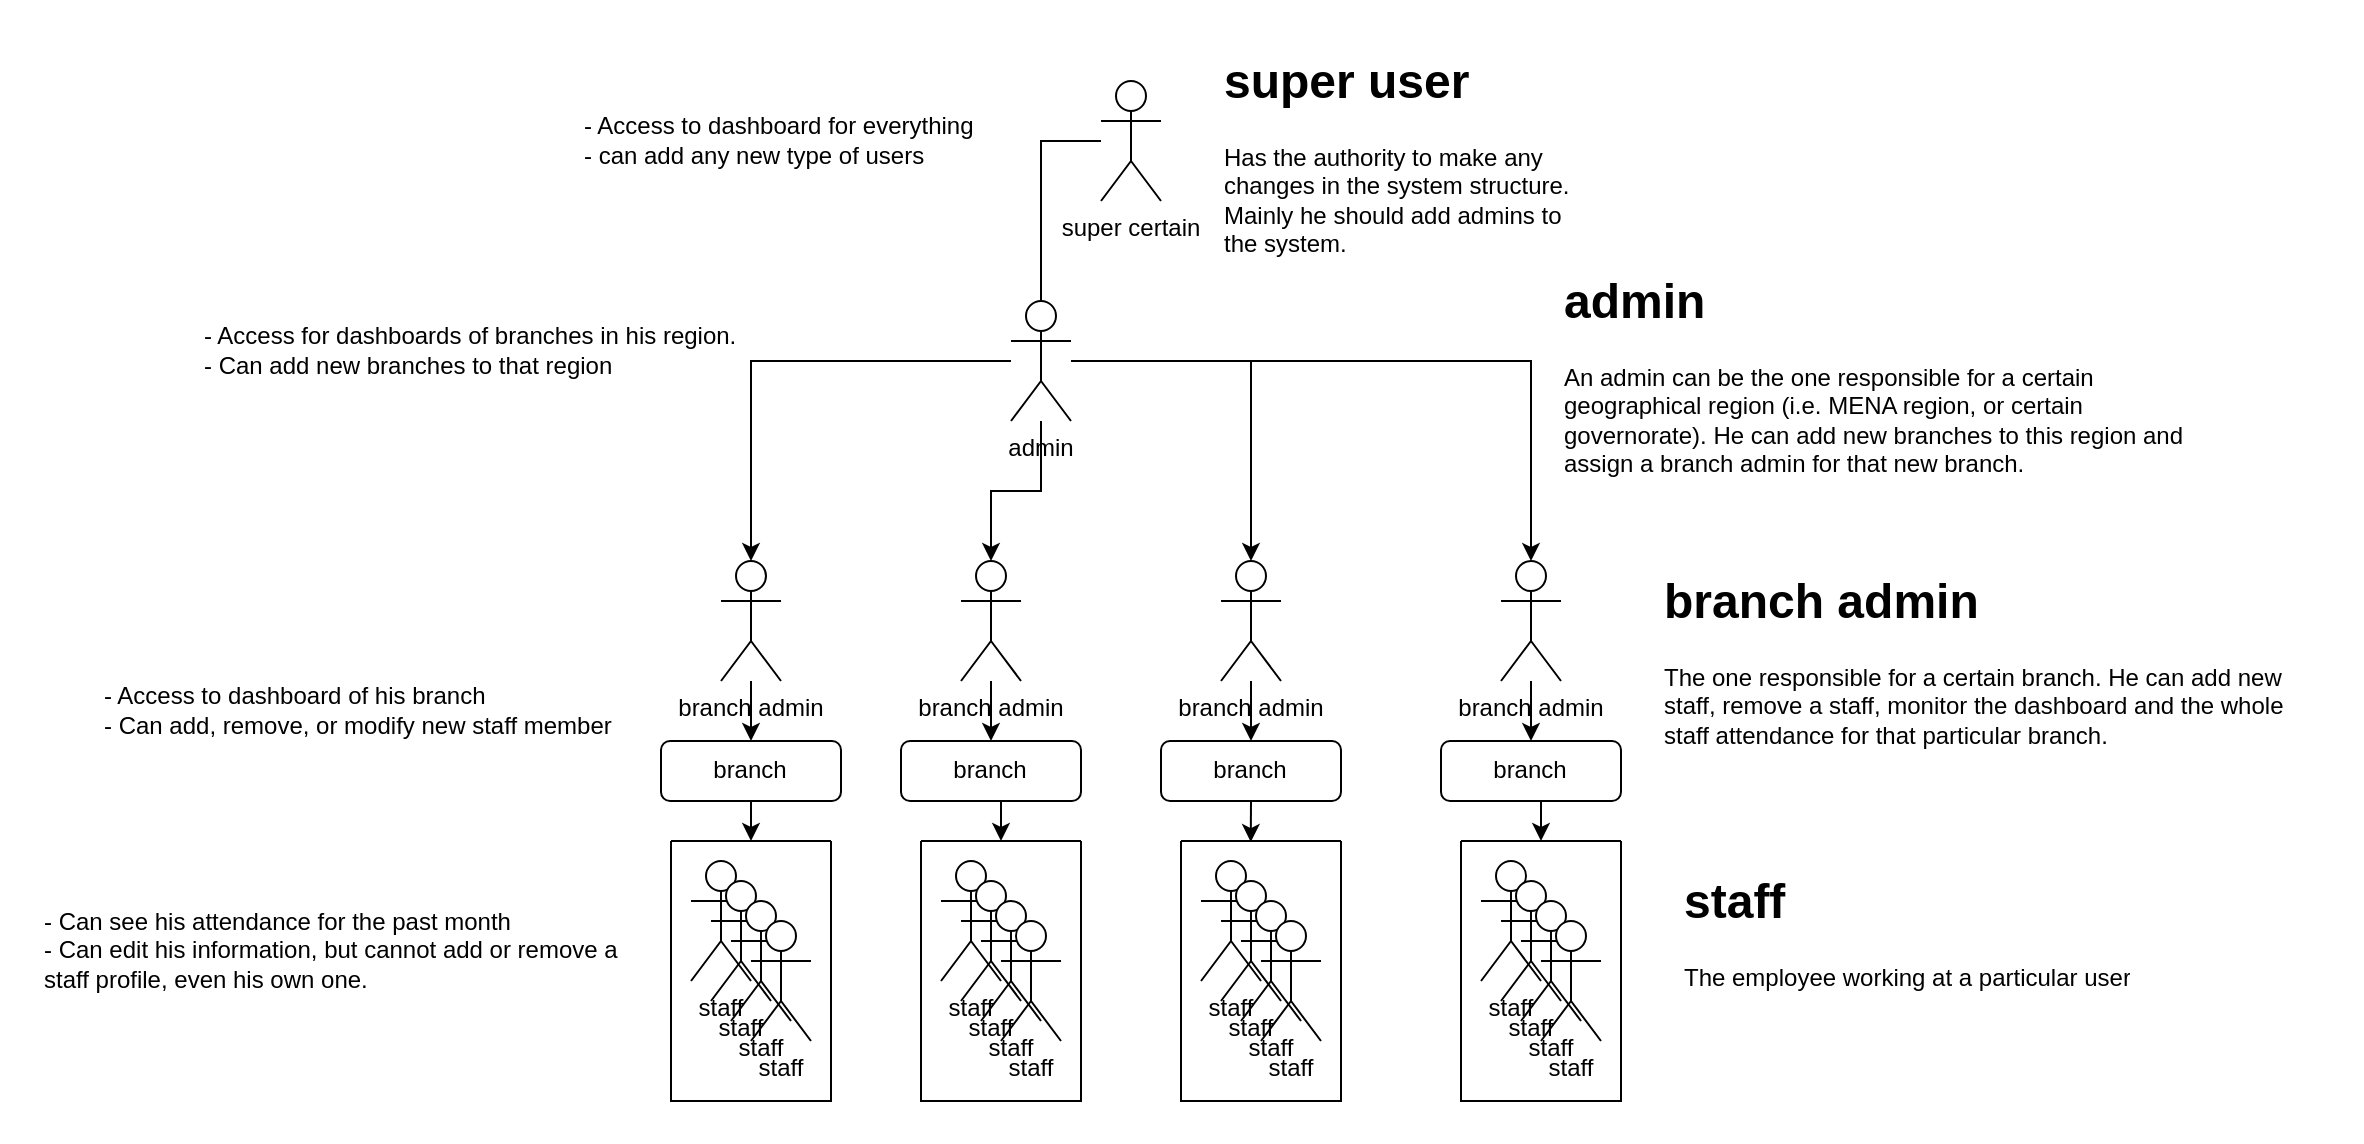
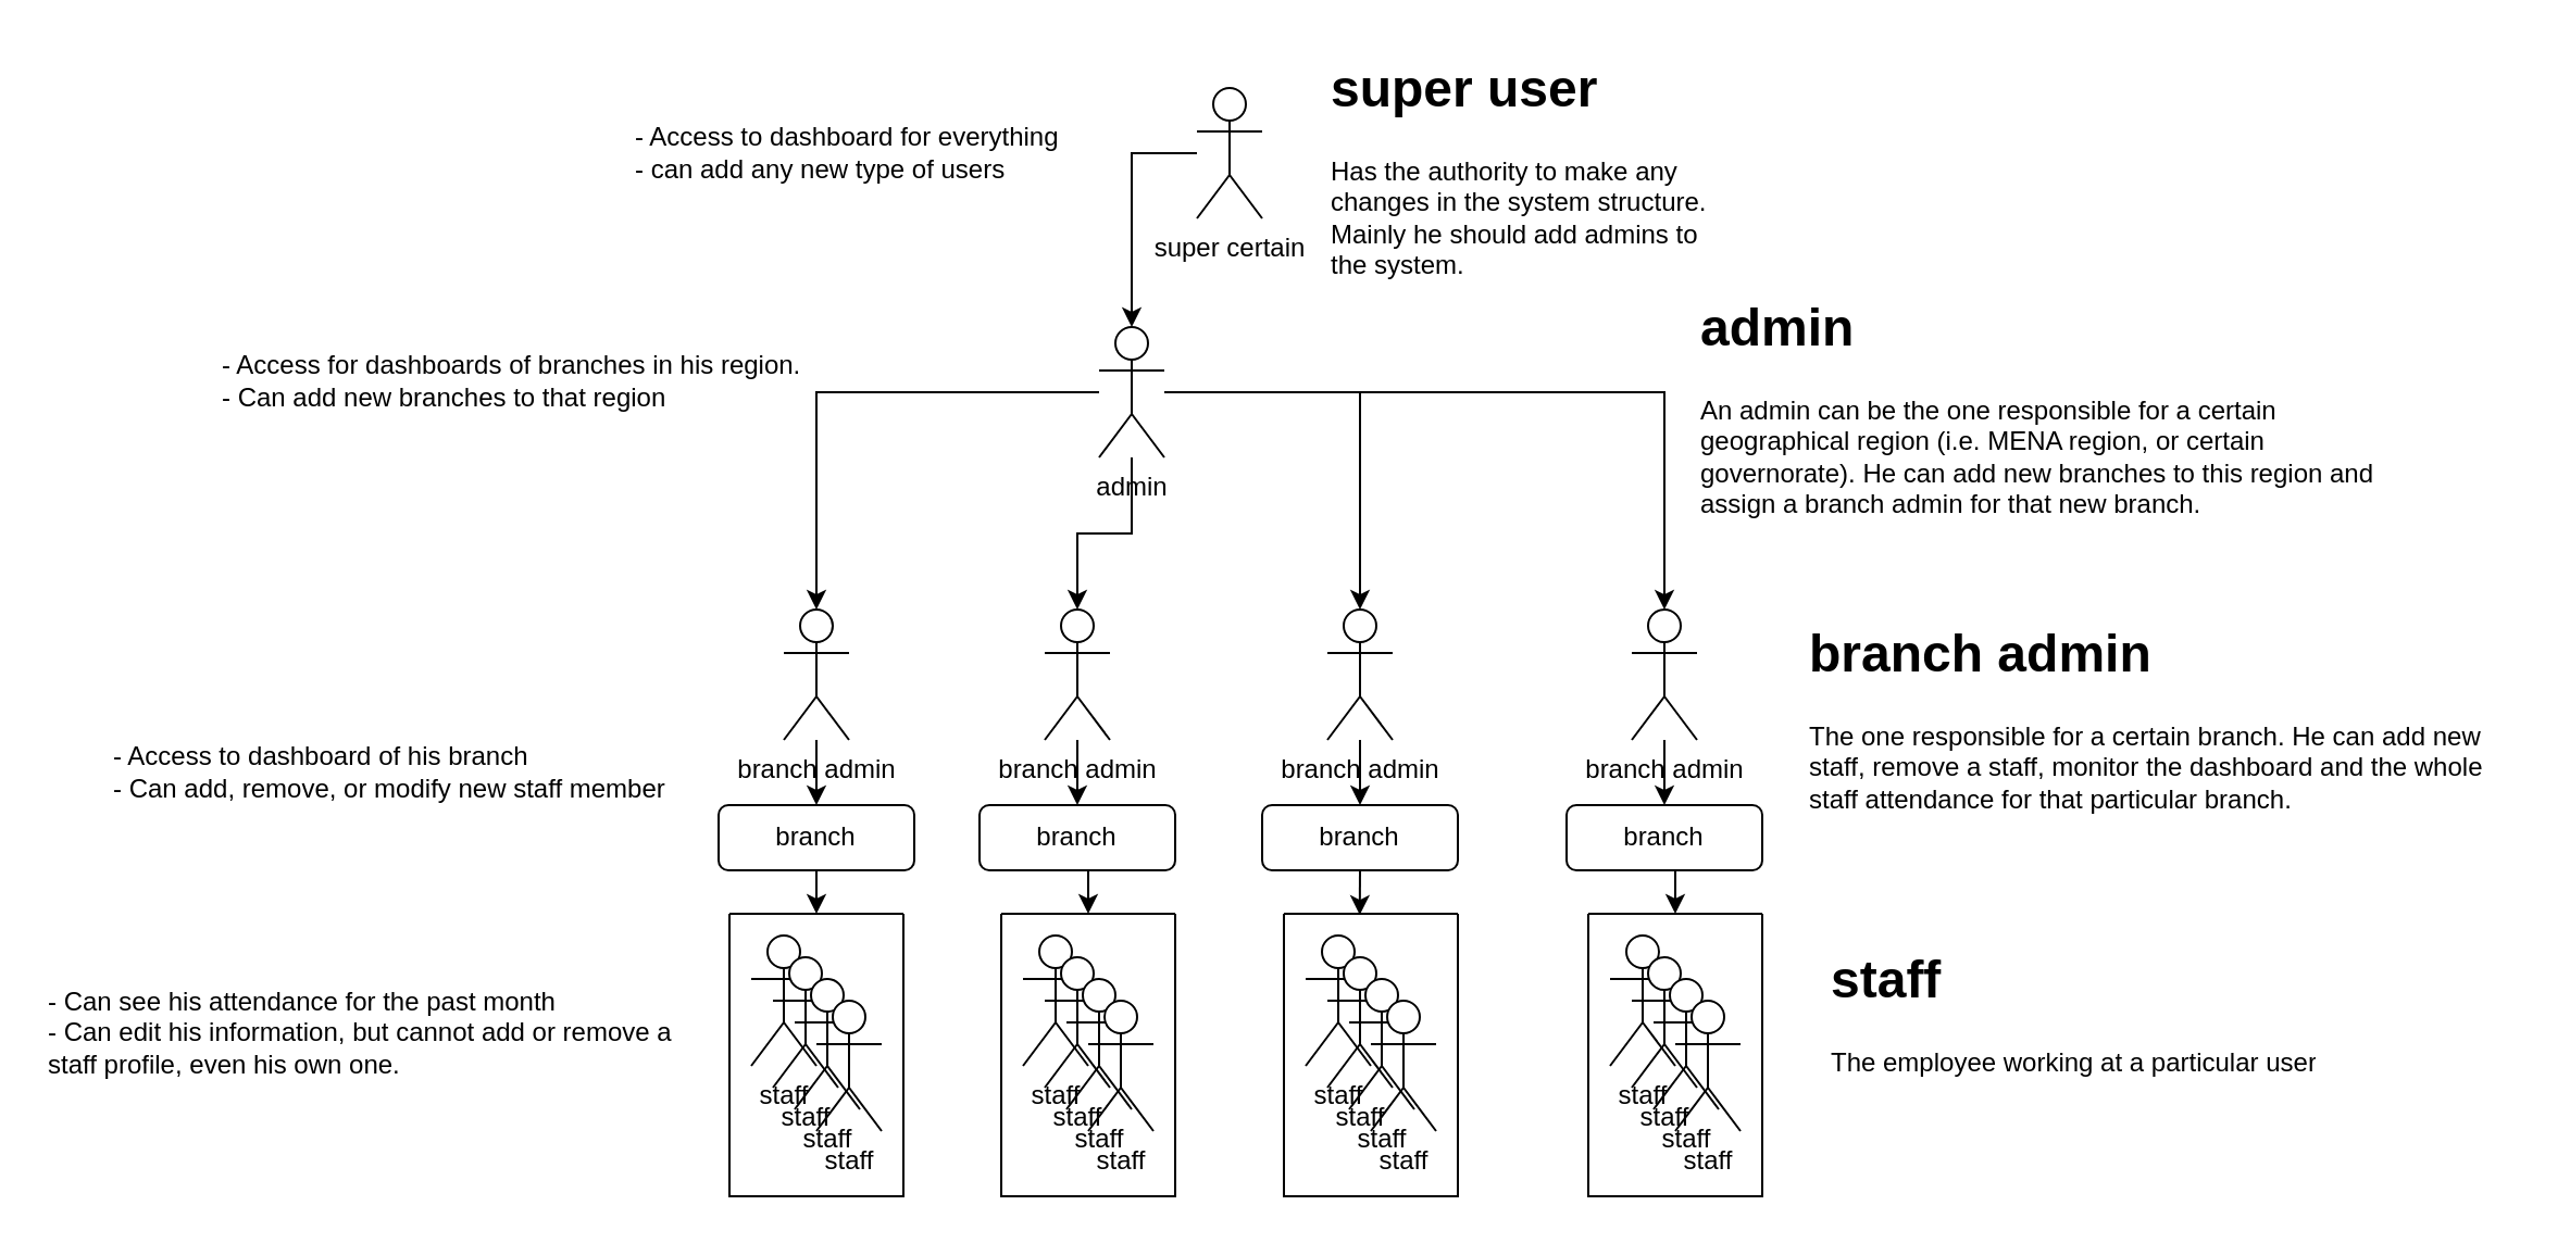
  <mxCell id="0" />
  <mxCell id="1" parent="0" />
  <mxCell id="2" style="edgeStyle=orthogonalEdgeStyle;rounded=0;orthogonalLoop=1;jettySize=auto;html=1;exitX=0.5;exitY=1;exitDx=0;exitDy=0;entryX=0.5;entryY=0;entryDx=0;entryDy=0;" edge="1" parent="1" source="3" target="22"><mxGeometry relative="1" as="geometry" /></mxCell>
  <mxCell id="3" value="branch" style="rounded=1;whiteSpace=wrap;html=1;" vertex="1" parent="1"><mxGeometry x="330" y="370" width="90" height="30" as="geometry" /></mxCell>
  <mxCell id="4" style="edgeStyle=orthogonalEdgeStyle;rounded=0;orthogonalLoop=1;jettySize=auto;html=1;exitX=0.5;exitY=1;exitDx=0;exitDy=0;entryX=0.5;entryY=0;entryDx=0;entryDy=0;" edge="1" parent="1" source="5" target="28"><mxGeometry relative="1" as="geometry" /></mxCell>
  <mxCell id="5" value="branch" style="rounded=1;whiteSpace=wrap;html=1;" vertex="1" parent="1"><mxGeometry x="450" y="370" width="90" height="30" as="geometry" /></mxCell>
  <mxCell id="6" value="branch" style="rounded=1;whiteSpace=wrap;html=1;" vertex="1" parent="1"><mxGeometry x="580" y="370" width="90" height="30" as="geometry" /></mxCell>
  <mxCell id="7" style="edgeStyle=orthogonalEdgeStyle;rounded=0;orthogonalLoop=1;jettySize=auto;html=1;exitX=0.5;exitY=1;exitDx=0;exitDy=0;entryX=0.5;entryY=0;entryDx=0;entryDy=0;" edge="1" parent="1" source="8" target="40"><mxGeometry relative="1" as="geometry" /></mxCell>
  <mxCell id="8" value="branch" style="rounded=1;whiteSpace=wrap;html=1;" vertex="1" parent="1"><mxGeometry x="720" y="370" width="90" height="30" as="geometry" /></mxCell>
  <mxCell id="9" value="" style="edgeStyle=orthogonalEdgeStyle;rounded=0;orthogonalLoop=1;jettySize=auto;html=1;" edge="1" parent="1" source="10" target="3"><mxGeometry relative="1" as="geometry" /></mxCell>
  <mxCell id="10" value="branch admin" style="shape=umlActor;verticalLabelPosition=bottom;verticalAlign=top;html=1;outlineConnect=0;" vertex="1" parent="1"><mxGeometry x="360" y="280" width="30" height="60" as="geometry" /></mxCell>
  <mxCell id="11" value="" style="edgeStyle=orthogonalEdgeStyle;rounded=0;orthogonalLoop=1;jettySize=auto;html=1;" edge="1" parent="1" source="12" target="5"><mxGeometry relative="1" as="geometry" /></mxCell>
  <mxCell id="12" value="branch admin" style="shape=umlActor;verticalLabelPosition=bottom;verticalAlign=top;html=1;outlineConnect=0;" vertex="1" parent="1"><mxGeometry x="480" y="280" width="30" height="60" as="geometry" /></mxCell>
  <mxCell id="13" value="" style="edgeStyle=orthogonalEdgeStyle;rounded=0;orthogonalLoop=1;jettySize=auto;html=1;" edge="1" parent="1" source="14" target="6"><mxGeometry relative="1" as="geometry" /></mxCell>
  <mxCell id="14" value="branch admin" style="shape=umlActor;verticalLabelPosition=bottom;verticalAlign=top;html=1;outlineConnect=0;" vertex="1" parent="1"><mxGeometry x="610" y="280" width="30" height="60" as="geometry" /></mxCell>
  <mxCell id="15" value="" style="edgeStyle=orthogonalEdgeStyle;rounded=0;orthogonalLoop=1;jettySize=auto;html=1;" edge="1" parent="1" source="16" target="8"><mxGeometry relative="1" as="geometry" /></mxCell>
  <mxCell id="16" value="branch admin" style="shape=umlActor;verticalLabelPosition=bottom;verticalAlign=top;html=1;outlineConnect=0;" vertex="1" parent="1"><mxGeometry x="750" y="280" width="30" height="60" as="geometry" /></mxCell>
  <mxCell id="17" value="" style="group" vertex="1" connectable="0" parent="1"><mxGeometry x="335" y="420" width="80" height="130" as="geometry" /></mxCell>
  <mxCell id="18" value="staff" style="shape=umlActor;verticalLabelPosition=bottom;verticalAlign=top;html=1;outlineConnect=0;" vertex="1" parent="17"><mxGeometry x="10" y="10" width="30" height="60" as="geometry" /></mxCell>
  <mxCell id="19" value="staff" style="shape=umlActor;verticalLabelPosition=bottom;verticalAlign=top;html=1;outlineConnect=0;" vertex="1" parent="17"><mxGeometry x="20" y="20" width="30" height="60" as="geometry" /></mxCell>
  <mxCell id="20" value="staff" style="shape=umlActor;verticalLabelPosition=bottom;verticalAlign=top;html=1;outlineConnect=0;" vertex="1" parent="17"><mxGeometry x="30" y="30" width="30" height="60" as="geometry" /></mxCell>
  <mxCell id="21" value="staff" style="shape=umlActor;verticalLabelPosition=bottom;verticalAlign=top;html=1;outlineConnect=0;" vertex="1" parent="17"><mxGeometry x="40" y="40" width="30" height="60" as="geometry" /></mxCell>
  <mxCell id="22" value="" style="swimlane;startSize=0;" vertex="1" parent="17"><mxGeometry width="80" height="130" as="geometry" /></mxCell>
  <mxCell id="23" value="" style="group" vertex="1" connectable="0" parent="1"><mxGeometry x="460" y="420" width="80" height="130" as="geometry" /></mxCell>
  <mxCell id="24" value="staff" style="shape=umlActor;verticalLabelPosition=bottom;verticalAlign=top;html=1;outlineConnect=0;" vertex="1" parent="23"><mxGeometry x="10" y="10" width="30" height="60" as="geometry" /></mxCell>
  <mxCell id="25" value="staff" style="shape=umlActor;verticalLabelPosition=bottom;verticalAlign=top;html=1;outlineConnect=0;" vertex="1" parent="23"><mxGeometry x="20" y="20" width="30" height="60" as="geometry" /></mxCell>
  <mxCell id="26" value="staff" style="shape=umlActor;verticalLabelPosition=bottom;verticalAlign=top;html=1;outlineConnect=0;" vertex="1" parent="23"><mxGeometry x="30" y="30" width="30" height="60" as="geometry" /></mxCell>
  <mxCell id="27" value="staff" style="shape=umlActor;verticalLabelPosition=bottom;verticalAlign=top;html=1;outlineConnect=0;" vertex="1" parent="23"><mxGeometry x="40" y="40" width="30" height="60" as="geometry" /></mxCell>
  <mxCell id="28" value="" style="swimlane;startSize=0;" vertex="1" parent="23"><mxGeometry width="80" height="130" as="geometry" /></mxCell>
  <mxCell id="29" value="" style="group" vertex="1" connectable="0" parent="1"><mxGeometry x="590" y="420" width="80" height="130" as="geometry" /></mxCell>
  <mxCell id="30" value="staff" style="shape=umlActor;verticalLabelPosition=bottom;verticalAlign=top;html=1;outlineConnect=0;" vertex="1" parent="29"><mxGeometry x="10" y="10" width="30" height="60" as="geometry" /></mxCell>
  <mxCell id="31" value="staff" style="shape=umlActor;verticalLabelPosition=bottom;verticalAlign=top;html=1;outlineConnect=0;" vertex="1" parent="29"><mxGeometry x="20" y="20" width="30" height="60" as="geometry" /></mxCell>
  <mxCell id="32" value="staff" style="shape=umlActor;verticalLabelPosition=bottom;verticalAlign=top;html=1;outlineConnect=0;" vertex="1" parent="29"><mxGeometry x="30" y="30" width="30" height="60" as="geometry" /></mxCell>
  <mxCell id="33" value="staff" style="shape=umlActor;verticalLabelPosition=bottom;verticalAlign=top;html=1;outlineConnect=0;" vertex="1" parent="29"><mxGeometry x="40" y="40" width="30" height="60" as="geometry" /></mxCell>
  <mxCell id="34" value="" style="swimlane;startSize=0;" vertex="1" parent="29"><mxGeometry width="80" height="130" as="geometry" /></mxCell>
  <mxCell id="35" value="" style="group" vertex="1" connectable="0" parent="1"><mxGeometry x="730" y="420" width="80" height="130" as="geometry" /></mxCell>
  <mxCell id="36" value="staff" style="shape=umlActor;verticalLabelPosition=bottom;verticalAlign=top;html=1;outlineConnect=0;" vertex="1" parent="35"><mxGeometry x="10" y="10" width="30" height="60" as="geometry" /></mxCell>
  <mxCell id="37" value="staff" style="shape=umlActor;verticalLabelPosition=bottom;verticalAlign=top;html=1;outlineConnect=0;" vertex="1" parent="35"><mxGeometry x="20" y="20" width="30" height="60" as="geometry" /></mxCell>
  <mxCell id="38" value="staff" style="shape=umlActor;verticalLabelPosition=bottom;verticalAlign=top;html=1;outlineConnect=0;" vertex="1" parent="35"><mxGeometry x="30" y="30" width="30" height="60" as="geometry" /></mxCell>
  <mxCell id="39" value="staff" style="shape=umlActor;verticalLabelPosition=bottom;verticalAlign=top;html=1;outlineConnect=0;" vertex="1" parent="35"><mxGeometry x="40" y="40" width="30" height="60" as="geometry" /></mxCell>
  <mxCell id="40" value="" style="swimlane;startSize=0;" vertex="1" parent="35"><mxGeometry width="80" height="130" as="geometry" /></mxCell>
  <mxCell id="41" style="edgeStyle=orthogonalEdgeStyle;rounded=0;orthogonalLoop=1;jettySize=auto;html=1;exitX=0.5;exitY=1;exitDx=0;exitDy=0;entryX=0.436;entryY=0.004;entryDx=0;entryDy=0;entryPerimeter=0;" edge="1" parent="1" source="6" target="34"><mxGeometry relative="1" as="geometry" /></mxCell>
  <mxCell id="42" value="admin" style="shape=umlActor;verticalLabelPosition=bottom;verticalAlign=top;html=1;outlineConnect=0;" vertex="1" parent="1"><mxGeometry x="505" y="150" width="30" height="60" as="geometry" /></mxCell>
  <mxCell id="43" style="edgeStyle=orthogonalEdgeStyle;rounded=0;orthogonalLoop=1;jettySize=auto;html=1;entryX=0.5;entryY=0;entryDx=0;entryDy=0;entryPerimeter=0;" edge="1" parent="1" source="42" target="10"><mxGeometry relative="1" as="geometry" /></mxCell>
  <mxCell id="44" style="edgeStyle=orthogonalEdgeStyle;rounded=0;orthogonalLoop=1;jettySize=auto;html=1;entryX=0.5;entryY=0;entryDx=0;entryDy=0;entryPerimeter=0;" edge="1" parent="1" source="42" target="12"><mxGeometry relative="1" as="geometry" /></mxCell>
  <mxCell id="45" style="edgeStyle=orthogonalEdgeStyle;rounded=0;orthogonalLoop=1;jettySize=auto;html=1;entryX=0.5;entryY=0;entryDx=0;entryDy=0;entryPerimeter=0;" edge="1" parent="1" source="42" target="14"><mxGeometry relative="1" as="geometry" /></mxCell>
  <mxCell id="46" style="edgeStyle=orthogonalEdgeStyle;rounded=0;orthogonalLoop=1;jettySize=auto;html=1;entryX=0.5;entryY=0;entryDx=0;entryDy=0;entryPerimeter=0;" edge="1" parent="1" source="42" target="16"><mxGeometry relative="1" as="geometry" /></mxCell>
  <mxCell id="47" value="super certain" style="shape=umlActor;verticalLabelPosition=bottom;verticalAlign=top;html=1;outlineConnect=0;" vertex="1" parent="1"><mxGeometry x="550" y="40" width="30" height="60" as="geometry" /></mxCell>
- <mxCell id="48" style="edgeStyle=orthogonalEdgeStyle;rounded=0;orthogonalLoop=1;jettySize=auto;html=1;entryX=0.5;entryY=0;entryDx=0;entryDy=0;entryPerimeter=0;endArrow=none;" edge="1" parent="1" source="47" target="42"><mxGeometry relative="1" as="geometry" /></mxCell>
+ <mxCell id="48" style="edgeStyle=orthogonalEdgeStyle;rounded=0;orthogonalLoop=1;jettySize=auto;html=1;entryX=0.5;entryY=0;entryDx=0;entryDy=0;entryPerimeter=0;" edge="1" parent="1" source="47" target="42"><mxGeometry relative="1" as="geometry" /></mxCell>
  <mxCell id="49" value="&lt;h1 style=&quot;margin-top: 0px;&quot;&gt;super user&lt;/h1&gt;&lt;p&gt;Has the authority to make any changes in the system structure. Mainly he should add admins to the system.&lt;/p&gt;" style="text;html=1;whiteSpace=wrap;overflow=hidden;rounded=0;" vertex="1" parent="1"><mxGeometry x="610" y="20" width="180" height="120" as="geometry" /></mxCell>
  <mxCell id="50" value="&lt;h1 style=&quot;margin-top: 0px;&quot;&gt;admin&lt;/h1&gt;&lt;p&gt;An admin can be the one responsible for a certain geographical region (i.e. MENA region, or certain governorate). He can add new branches to this region and assign a branch admin for that new branch.&lt;/p&gt;" style="text;html=1;whiteSpace=wrap;overflow=hidden;rounded=0;" vertex="1" parent="1"><mxGeometry x="780" y="130" width="320" height="120" as="geometry" /></mxCell>
  <mxCell id="51" value="&lt;h1 style=&quot;margin-top: 0px;&quot;&gt;branch admin&lt;/h1&gt;&lt;p&gt;The one responsible for a certain branch. He can add new staff, remove a staff, monitor the dashboard and the whole staff attendance for that particular branch.&lt;/p&gt;" style="text;html=1;whiteSpace=wrap;overflow=hidden;rounded=0;" vertex="1" parent="1"><mxGeometry x="830" y="280" width="320" height="120" as="geometry" /></mxCell>
  <mxCell id="52" value="&lt;h1 style=&quot;margin-top: 0px;&quot;&gt;staff&lt;/h1&gt;&lt;p&gt;The employee working at a particular user&lt;/p&gt;" style="text;html=1;whiteSpace=wrap;overflow=hidden;rounded=0;" vertex="1" parent="1"><mxGeometry x="840" y="430" width="320" height="120" as="geometry" /></mxCell>
  <mxCell id="53" value="- Access to dashboard for everything&lt;div&gt;- can add any new type of users&lt;/div&gt;" style="text;html=1;align=left;verticalAlign=middle;whiteSpace=wrap;rounded=0;" vertex="1" parent="1"><mxGeometry x="290" y="55" width="220" height="30" as="geometry" /></mxCell>
  <mxCell id="54" value="- Access for dashboards of branches in his region.&lt;div&gt;- Can add new branches to that region&lt;/div&gt;" style="text;html=1;align=left;verticalAlign=middle;whiteSpace=wrap;rounded=0;" vertex="1" parent="1"><mxGeometry x="100" y="160" width="270" height="30" as="geometry" /></mxCell>
  <mxCell id="55" value="- Access to dashboard of his branch&lt;div&gt;- Can add, remove, or modify new staff member&lt;/div&gt;" style="text;html=1;align=left;verticalAlign=middle;whiteSpace=wrap;rounded=0;" vertex="1" parent="1"><mxGeometry x="50" y="340" width="270" height="30" as="geometry" /></mxCell>
  <mxCell id="56" value="- Can see his attendance for the past month&lt;div&gt;- Can edit his information, but cannot add or remove a staff profile, even his own one.&lt;/div&gt;" style="text;html=1;align=left;verticalAlign=middle;whiteSpace=wrap;rounded=0;" vertex="1" parent="1"><mxGeometry x="20" y="460" width="290" height="30" as="geometry" /></mxCell>
